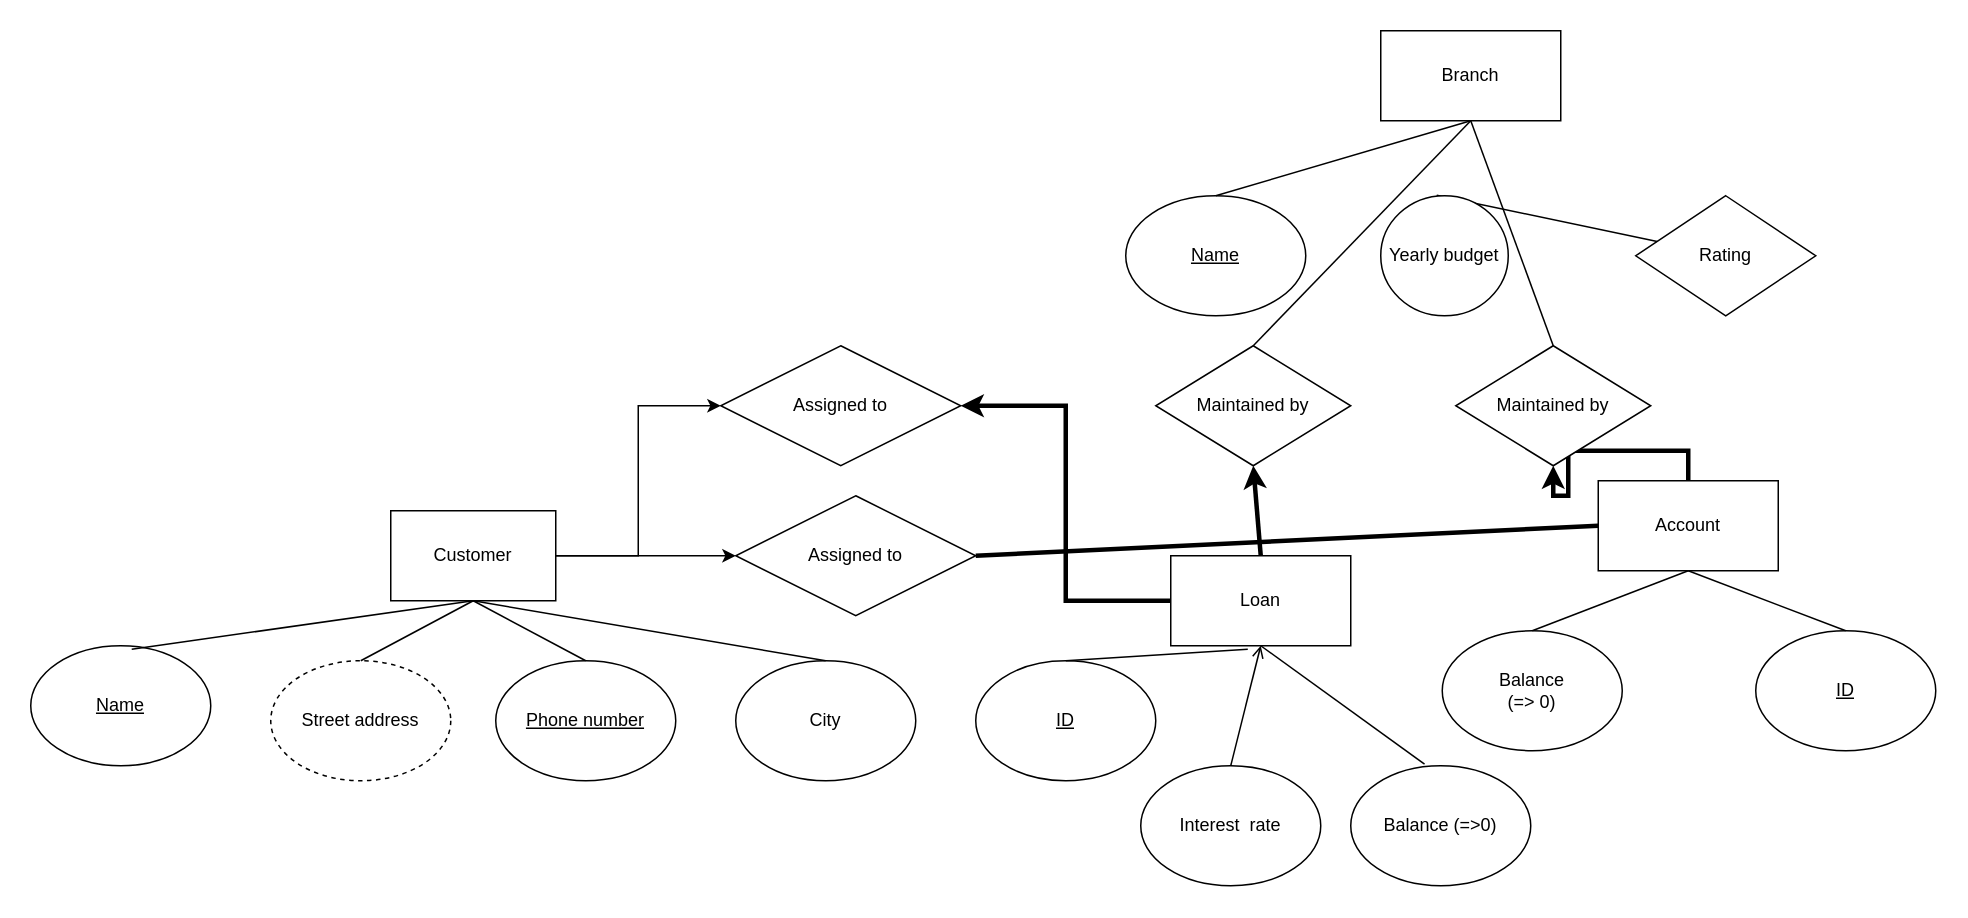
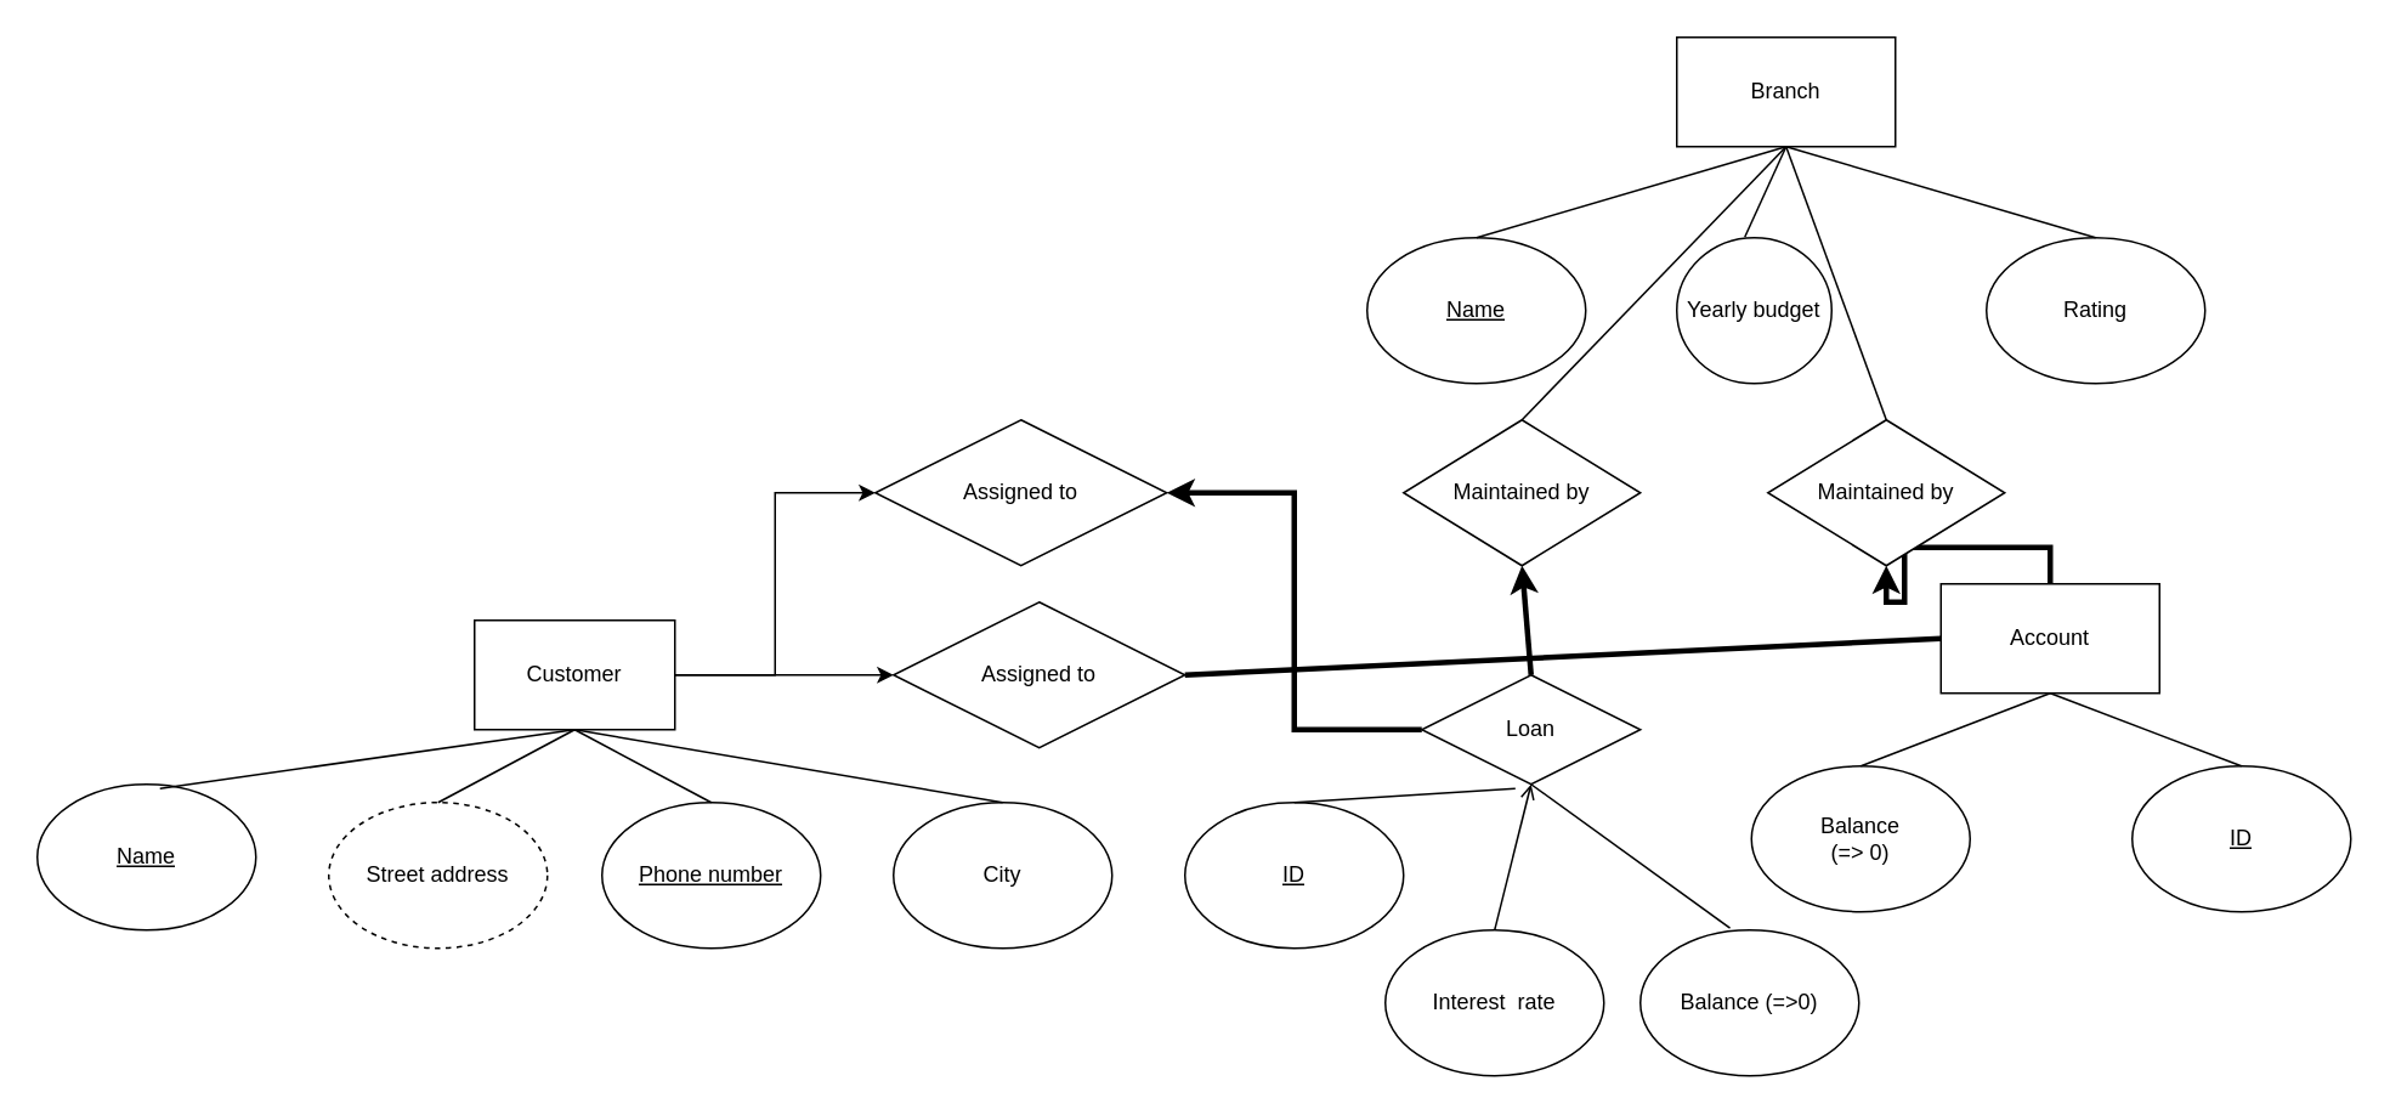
  <mxCell id="0" />
  <mxCell id="1" parent="0" />
  <mxCell id="2" value="Branch" style="rounded=0;whiteSpace=wrap;html=1;" vertex="1" parent="1"><mxGeometry x="920" y="20" width="120" height="60" as="geometry" /></mxCell>
  <mxCell id="3" value="&lt;u&gt;Name&lt;/u&gt;" style="ellipse;whiteSpace=wrap;html=1;" vertex="1" parent="1"><mxGeometry x="750" y="130" width="120" height="80" as="geometry" /></mxCell>
- <mxCell id="4" value="Rating" style="rhombus;whiteSpace=wrap;html=1;" vertex="1" parent="1"><mxGeometry x="1090" y="130" width="120" height="80" as="geometry" /></mxCell>
+ <mxCell id="4" value="Rating" style="ellipse;whiteSpace=wrap;html=1;" vertex="1" parent="1"><mxGeometry x="1090" y="130" width="120" height="80" as="geometry" /></mxCell>
+ <mxCell id="5" value="" style="endArrow=none;html=1;rounded=0;exitX=0.5;exitY=0;exitDx=0;exitDy=0;entryX=0.5;entryY=1;entryDx=0;entryDy=0;" edge="1" parent="1" source="4" target="2"><mxGeometry width="50" height="50" relative="1" as="geometry"><mxPoint x="1160" y="310" as="sourcePoint" /><mxPoint x="1210" y="260" as="targetPoint" /></mxGeometry></mxCell>
  <mxCell id="6" value="" style="endArrow=none;html=1;rounded=0;exitX=0.5;exitY=0;exitDx=0;exitDy=0;entryX=0.5;entryY=1;entryDx=0;entryDy=0;" edge="1" parent="1" source="3" target="2"><mxGeometry width="50" height="50" relative="1" as="geometry"><mxPoint x="1160" y="310" as="sourcePoint" /><mxPoint x="980" y="140" as="targetPoint" /></mxGeometry></mxCell>
- <mxCell id="7" value="" style="endArrow=none;html=1;rounded=0;exitX=0.439;exitY=-0.004;exitDx=0;exitDy=0;exitPerimeter=0;" edge="1" parent="1" source="33" target="4"><mxGeometry width="50" height="50" relative="1" as="geometry"><mxPoint x="1160" y="310" as="sourcePoint" /><mxPoint x="985" y="140" as="targetPoint" /></mxGeometry></mxCell>
+ <mxCell id="7" value="" style="endArrow=none;html=1;rounded=0;exitX=0.439;exitY=-0.004;exitDx=0;exitDy=0;exitPerimeter=0;entryX=0.5;entryY=1;entryDx=0;entryDy=0;" edge="1" parent="1" source="33" target="2"><mxGeometry width="50" height="50" relative="1" as="geometry"><mxPoint x="1160" y="310" as="sourcePoint" /><mxPoint x="985" y="140" as="targetPoint" /></mxGeometry></mxCell>
  <mxCell id="8" style="edgeStyle=orthogonalEdgeStyle;rounded=0;orthogonalLoop=1;jettySize=auto;html=1;entryX=0;entryY=0.5;entryDx=0;entryDy=0;strokeWidth=1;" edge="1" parent="1" source="10" target="31"><mxGeometry relative="1" as="geometry" /></mxCell>
  <mxCell id="9" style="edgeStyle=orthogonalEdgeStyle;rounded=0;orthogonalLoop=1;jettySize=auto;html=1;entryX=0;entryY=0.5;entryDx=0;entryDy=0;" edge="1" parent="1" source="10" target="39"><mxGeometry relative="1" as="geometry" /></mxCell>
  <mxCell id="10" value="Customer" style="rounded=0;whiteSpace=wrap;html=1;" vertex="1" parent="1"><mxGeometry x="260" y="340" width="110" height="60" as="geometry" /></mxCell>
  <mxCell id="11" value="&lt;u&gt;Name&lt;/u&gt;" style="ellipse;whiteSpace=wrap;html=1;" vertex="1" parent="1"><mxGeometry x="20" y="430" width="120" height="80" as="geometry" /></mxCell>
  <mxCell id="12" value="" style="endArrow=none;html=1;rounded=0;entryX=0.5;entryY=1;entryDx=0;entryDy=0;exitX=0.561;exitY=0.029;exitDx=0;exitDy=0;exitPerimeter=0;" edge="1" parent="1" source="11" target="10"><mxGeometry width="50" height="50" relative="1" as="geometry"><mxPoint x="170.64" y="407.68" as="sourcePoint" /><mxPoint x="240" y="460" as="targetPoint" /></mxGeometry></mxCell>
  <mxCell id="13" value="&lt;u&gt;Phone number&lt;/u&gt;" style="ellipse;whiteSpace=wrap;html=1;" vertex="1" parent="1"><mxGeometry x="330" y="440" width="120" height="80" as="geometry" /></mxCell>
  <mxCell id="14" value="" style="endArrow=none;html=1;rounded=0;entryX=0.5;entryY=1;entryDx=0;entryDy=0;exitX=0.5;exitY=0;exitDx=0;exitDy=0;" edge="1" parent="1" source="13" target="10"><mxGeometry width="50" height="50" relative="1" as="geometry"><mxPoint x="190" y="510" as="sourcePoint" /><mxPoint x="240" y="460" as="targetPoint" /></mxGeometry></mxCell>
  <mxCell id="15" value="Street address" style="ellipse;whiteSpace=wrap;html=1;dashed=1;" vertex="1" parent="1"><mxGeometry x="180" y="440" width="120" height="80" as="geometry" /></mxCell>
  <mxCell id="16" value="City" style="ellipse;whiteSpace=wrap;html=1;" vertex="1" parent="1"><mxGeometry x="490" y="440" width="120" height="80" as="geometry" /></mxCell>
  <mxCell id="17" value="" style="endArrow=none;html=1;rounded=0;exitX=0.5;exitY=0;exitDx=0;exitDy=0;entryX=0.5;entryY=1;entryDx=0;entryDy=0;" edge="1" parent="1" source="15" target="10"><mxGeometry width="50" height="50" relative="1" as="geometry"><mxPoint x="190" y="510" as="sourcePoint" /><mxPoint x="410" y="380" as="targetPoint" /></mxGeometry></mxCell>
  <mxCell id="18" value="" style="endArrow=none;html=1;rounded=0;exitX=0.5;exitY=0;exitDx=0;exitDy=0;entryX=0.5;entryY=1;entryDx=0;entryDy=0;" edge="1" parent="1" source="16" target="10"><mxGeometry width="50" height="50" relative="1" as="geometry"><mxPoint x="190" y="510" as="sourcePoint" /><mxPoint x="240" y="460" as="targetPoint" /></mxGeometry></mxCell>
  <mxCell id="19" value="Maintained by" style="rhombus;whiteSpace=wrap;html=1;strokeWidth=1;" vertex="1" parent="1"><mxGeometry x="770" y="230" width="130" height="80" as="geometry" /></mxCell>
  <mxCell id="20" value="" style="endArrow=classic;html=1;rounded=0;entryX=0.5;entryY=1;entryDx=0;entryDy=0;exitX=0.5;exitY=0;exitDx=0;exitDy=0;strokeWidth=3;" edge="1" parent="1" source="25" target="19"><mxGeometry width="50" height="50" relative="1" as="geometry"><mxPoint x="850" y="440" as="sourcePoint" /><mxPoint x="1210" y="310" as="targetPoint" /></mxGeometry></mxCell>
  <mxCell id="21" style="edgeStyle=orthogonalEdgeStyle;rounded=0;orthogonalLoop=1;jettySize=auto;html=1;entryX=0.5;entryY=1;entryDx=0;entryDy=0;strokeWidth=3;exitX=0.5;exitY=0;exitDx=0;exitDy=0;" edge="1" parent="1" source="26" target="22"><mxGeometry relative="1" as="geometry"><mxPoint x="1050" y="440" as="sourcePoint" /></mxGeometry></mxCell>
  <mxCell id="22" value="Maintained by" style="rhombus;whiteSpace=wrap;html=1;strokeWidth=1;" vertex="1" parent="1"><mxGeometry x="970" y="230" width="130" height="80" as="geometry" /></mxCell>
  <mxCell id="23" value="" style="endArrow=none;html=1;rounded=0;entryX=0.5;entryY=1;entryDx=0;entryDy=0;exitX=0.5;exitY=0;exitDx=0;exitDy=0;" edge="1" parent="1" source="22" target="2"><mxGeometry width="50" height="50" relative="1" as="geometry"><mxPoint x="1160" y="410" as="sourcePoint" /><mxPoint x="1210" y="360" as="targetPoint" /></mxGeometry></mxCell>
  <mxCell id="24" style="edgeStyle=orthogonalEdgeStyle;rounded=0;orthogonalLoop=1;jettySize=auto;html=1;entryX=1;entryY=0.5;entryDx=0;entryDy=0;strokeWidth=3;" edge="1" parent="1" source="25" target="39"><mxGeometry relative="1" as="geometry" /></mxCell>
- <mxCell id="25" value="Loan" style="rounded=0;whiteSpace=wrap;html=1;strokeWidth=1;" vertex="1" parent="1"><mxGeometry x="780" y="370" width="120" height="60" as="geometry" /></mxCell>
+ <mxCell id="25" value="Loan" style="rhombus;whiteSpace=wrap;html=1;strokeWidth=1;" vertex="1" parent="1"><mxGeometry x="780" y="370" width="120" height="60" as="geometry" /></mxCell>
  <mxCell id="26" value="Account" style="rounded=0;whiteSpace=wrap;html=1;strokeWidth=1;" vertex="1" parent="1"><mxGeometry x="1065" y="320" width="120" height="60" as="geometry" /></mxCell>
  <mxCell id="27" value="&lt;u&gt;ID&lt;/u&gt;" style="ellipse;whiteSpace=wrap;html=1;" vertex="1" parent="1"><mxGeometry x="650" y="440" width="120" height="80" as="geometry" /></mxCell>
  <mxCell id="28" value="" style="endArrow=none;html=1;rounded=0;exitX=0.5;exitY=0;exitDx=0;exitDy=0;entryX=0.428;entryY=1.039;entryDx=0;entryDy=0;entryPerimeter=0;" edge="1" parent="1" source="27" target="25"><mxGeometry width="50" height="50" relative="1" as="geometry"><mxPoint x="800" y="560" as="sourcePoint" /><mxPoint x="850" y="510" as="targetPoint" /></mxGeometry></mxCell>
  <mxCell id="29" value="&lt;u&gt;ID&lt;/u&gt;" style="ellipse;whiteSpace=wrap;html=1;" vertex="1" parent="1"><mxGeometry x="1170" y="420" width="120" height="80" as="geometry" /></mxCell>
  <mxCell id="30" value="" style="endArrow=none;html=1;rounded=0;entryX=0.5;entryY=1;entryDx=0;entryDy=0;exitX=0.5;exitY=0;exitDx=0;exitDy=0;" edge="1" parent="1" source="29" target="26"><mxGeometry width="50" height="50" relative="1" as="geometry"><mxPoint x="750" y="650" as="sourcePoint" /><mxPoint x="800" y="600" as="targetPoint" /></mxGeometry></mxCell>
  <mxCell id="31" value="Assigned to" style="rhombus;whiteSpace=wrap;html=1;" vertex="1" parent="1"><mxGeometry x="490" y="330" width="160" height="80" as="geometry" /></mxCell>
  <mxCell id="32" value="" style="endArrow=none;html=1;rounded=0;exitX=0.5;exitY=0;exitDx=0;exitDy=0;entryX=0.5;entryY=1;entryDx=0;entryDy=0;" edge="1" parent="1" source="19" target="2"><mxGeometry width="50" height="50" relative="1" as="geometry"><mxPoint x="885" y="290" as="sourcePoint" /><mxPoint x="1010" y="100" as="targetPoint" /></mxGeometry></mxCell>
  <mxCell id="33" value="Yearly budget" style="ellipse;whiteSpace=wrap;html=1;" vertex="1" parent="1"><mxGeometry x="920" y="130" width="85" height="80" as="geometry" /></mxCell>
  <mxCell id="34" value="Balance&lt;div&gt;(=&amp;gt; 0)&lt;/div&gt;" style="ellipse;whiteSpace=wrap;html=1;" vertex="1" parent="1"><mxGeometry x="961" y="420" width="120" height="80" as="geometry" /></mxCell>
  <mxCell id="35" value="" style="endArrow=none;html=1;rounded=0;entryX=0.5;entryY=1;entryDx=0;entryDy=0;exitX=0.5;exitY=0;exitDx=0;exitDy=0;" edge="1" parent="1" source="34" target="26"><mxGeometry width="50" height="50" relative="1" as="geometry"><mxPoint x="750" y="410" as="sourcePoint" /><mxPoint x="800" y="360" as="targetPoint" /></mxGeometry></mxCell>
  <mxCell id="36" value="" style="endArrow=none;html=1;rounded=0;entryX=0;entryY=0.5;entryDx=0;entryDy=0;exitX=1;exitY=0.5;exitDx=0;exitDy=0;strokeWidth=3;" edge="1" parent="1" source="31" target="26"><mxGeometry width="50" height="50" relative="1" as="geometry"><mxPoint x="510" y="420" as="sourcePoint" /><mxPoint x="560" y="370" as="targetPoint" /></mxGeometry></mxCell>
  <mxCell id="37" value="Interest&amp;nbsp; rate" style="ellipse;whiteSpace=wrap;html=1;" vertex="1" parent="1"><mxGeometry y="510" width="120" height="80" as="geometry" x="760" /></mxCell>
  <mxCell id="38" value="" style="endArrow=open;html=1;rounded=0;entryX=0.5;entryY=1;entryDx=0;entryDy=0;exitX=0.5;exitY=0;exitDx=0;exitDy=0;" edge="1" parent="1" source="37" target="25"><mxGeometry width="50" height="50" relative="1" as="geometry"><mxPoint x="580" y="420" as="sourcePoint" /><mxPoint x="630" y="370" as="targetPoint" /></mxGeometry></mxCell>
  <mxCell id="39" value="Assigned to" style="rhombus;whiteSpace=wrap;html=1;" vertex="1" parent="1"><mxGeometry x="480" y="230" width="160" height="80" as="geometry" /></mxCell>
  <mxCell id="40" value="Balance (=&amp;gt;0)" style="ellipse;whiteSpace=wrap;html=1;" vertex="1" parent="1"><mxGeometry x="900" y="510" width="120" height="80" as="geometry" /></mxCell>
  <mxCell id="41" value="" style="endArrow=none;html=1;rounded=0;entryX=0.5;entryY=1;entryDx=0;entryDy=0;exitX=0.41;exitY=-0.013;exitDx=0;exitDy=0;exitPerimeter=0;" edge="1" parent="1" source="40" target="25"><mxGeometry width="50" height="50" relative="1" as="geometry"><mxPoint x="680" y="530" as="sourcePoint" /><mxPoint x="730" y="480" as="targetPoint" /></mxGeometry></mxCell>
